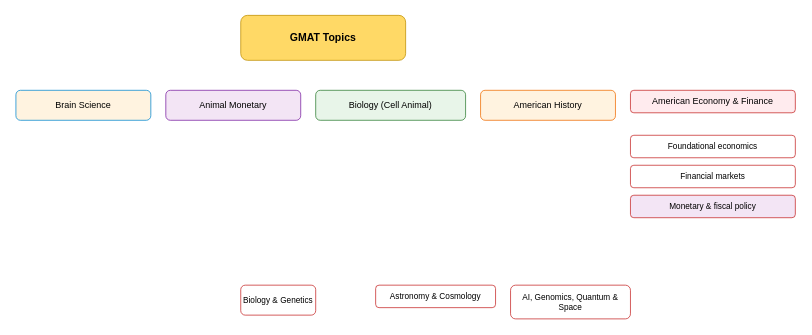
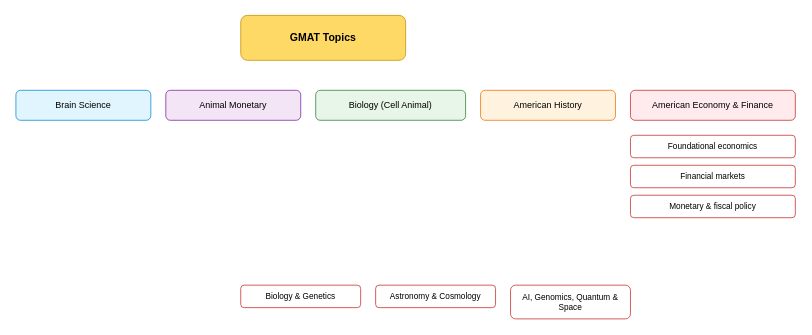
  <mxCell id="0" />
  <mxCell id="1" parent="0" />
  <mxCell id="2" value="GMAT Topics" style="rounded=1;whiteSpace=wrap;html=1;fillColor=#ffd966;strokeColor=#bf8f00;fontSize=14;fontStyle=1;" vertex="1" parent="1"><mxGeometry x="320" y="20" width="220" height="60" as="geometry" /></mxCell>
- <mxCell id="3" value="Brain Science" style="rounded=1;whiteSpace=wrap;html=1;fillColor=#fff3e0;strokeColor=#0288d1;fontSize=12;" vertex="1" parent="1"><mxGeometry x="20" y="120" width="180" height="40" as="geometry" /></mxCell>
+ <mxCell id="3" value="Brain Science" style="rounded=1;whiteSpace=wrap;html=1;fillColor=#e1f5fe;strokeColor=#0288d1;fontSize=12;" vertex="1" parent="1"><mxGeometry x="20" y="120" width="180" height="40" as="geometry" /></mxCell>
  <mxCell id="4" value="Animal Monetary" style="rounded=1;whiteSpace=wrap;html=1;fillColor=#f3e5f5;strokeColor=#7b1fa2;fontSize=12;" vertex="1" parent="1"><mxGeometry x="220" y="120" width="180" height="40" as="geometry" /></mxCell>
  <mxCell id="5" value="Biology (Cell Animal)" style="rounded=1;whiteSpace=wrap;html=1;fillColor=#e8f5e9;strokeColor=#2e7d32;fontSize=12;" vertex="1" parent="1"><mxGeometry x="420" y="120" width="200" height="40" as="geometry" /></mxCell>
  <mxCell id="6" value="American History" style="rounded=1;whiteSpace=wrap;html=1;fillColor=#fff3e0;strokeColor=#ef6c00;fontSize=12;" vertex="1" parent="1"><mxGeometry x="640" y="120" width="180" height="40" as="geometry" /></mxCell>
- <mxCell id="7" value="American Economy &amp; Finance" style="rounded=1;whiteSpace=wrap;html=1;fillColor=#ffebee;strokeColor=#c62828;fontSize=12;" vertex="1" parent="1"><mxGeometry x="840" y="120" width="220" height="30" as="geometry" /></mxCell>
+ <mxCell id="7" value="American Economy &amp; Finance" style="rounded=1;whiteSpace=wrap;html=1;fillColor=#ffebee;strokeColor=#c62828;fontSize=12;" vertex="1" parent="1"><mxGeometry x="840" y="120" width="220" height="40" as="geometry" /></mxCell>
  <mxCell id="8" value="Foundational economics" style="rounded=1;whiteSpace=wrap;html=1;fillColor=#ffffff;strokeColor=#c62828;fontSize=11;" vertex="1" parent="1"><mxGeometry x="840" y="180" width="220" height="30" as="geometry" /></mxCell>
  <mxCell id="9" value="Financial markets" style="rounded=1;whiteSpace=wrap;html=1;fillColor=#ffffff;strokeColor=#c62828;fontSize=11;" vertex="1" parent="1"><mxGeometry x="840" y="220" width="220" height="30" as="geometry" /></mxCell>
- <mxCell id="10" value="Monetary &amp; fiscal policy" style="rounded=1;whiteSpace=wrap;html=1;fillColor=#f3e5f5;strokeColor=#c62828;fontSize=11;" vertex="1" parent="1"><mxGeometry x="840" y="260" width="220" height="30" as="geometry" /></mxCell>
- <mxCell id="11" value="Biology &amp; Genetics" style="rounded=1;whiteSpace=wrap;html=1;fillColor=#ffffff;strokeColor=#c62828;fontSize=11;" vertex="1" parent="1"><mxGeometry x="320" y="380" width="100" height="40" as="geometry" /></mxCell>
+ <mxCell id="10" value="Monetary &amp; fiscal policy" style="rounded=1;whiteSpace=wrap;html=1;fillColor=#ffffff;strokeColor=#c62828;fontSize=11;" vertex="1" parent="1"><mxGeometry x="840" y="260" width="220" height="30" as="geometry" /></mxCell>
+ <mxCell id="11" value="Biology &amp; Genetics" style="rounded=1;whiteSpace=wrap;html=1;fillColor=#ffffff;strokeColor=#c62828;fontSize=11;" vertex="1" parent="1"><mxGeometry x="320" y="380" width="160" height="30" as="geometry" /></mxCell>
  <mxCell id="12" value="Astronomy &amp; Cosmology" style="rounded=1;whiteSpace=wrap;html=1;fillColor=#ffffff;strokeColor=#c62828;fontSize=11;" vertex="1" parent="1"><mxGeometry x="500" y="380" width="160" height="30" as="geometry" /></mxCell>
  <mxCell id="13" value="AI, Genomics, Quantum &amp; Space" style="rounded=1;whiteSpace=wrap;html=1;fillColor=#ffffff;strokeColor=#c62828;fontSize=11;" vertex="1" parent="1"><mxGeometry x="680" y="380" width="160" height="45" as="geometry" /></mxCell>
